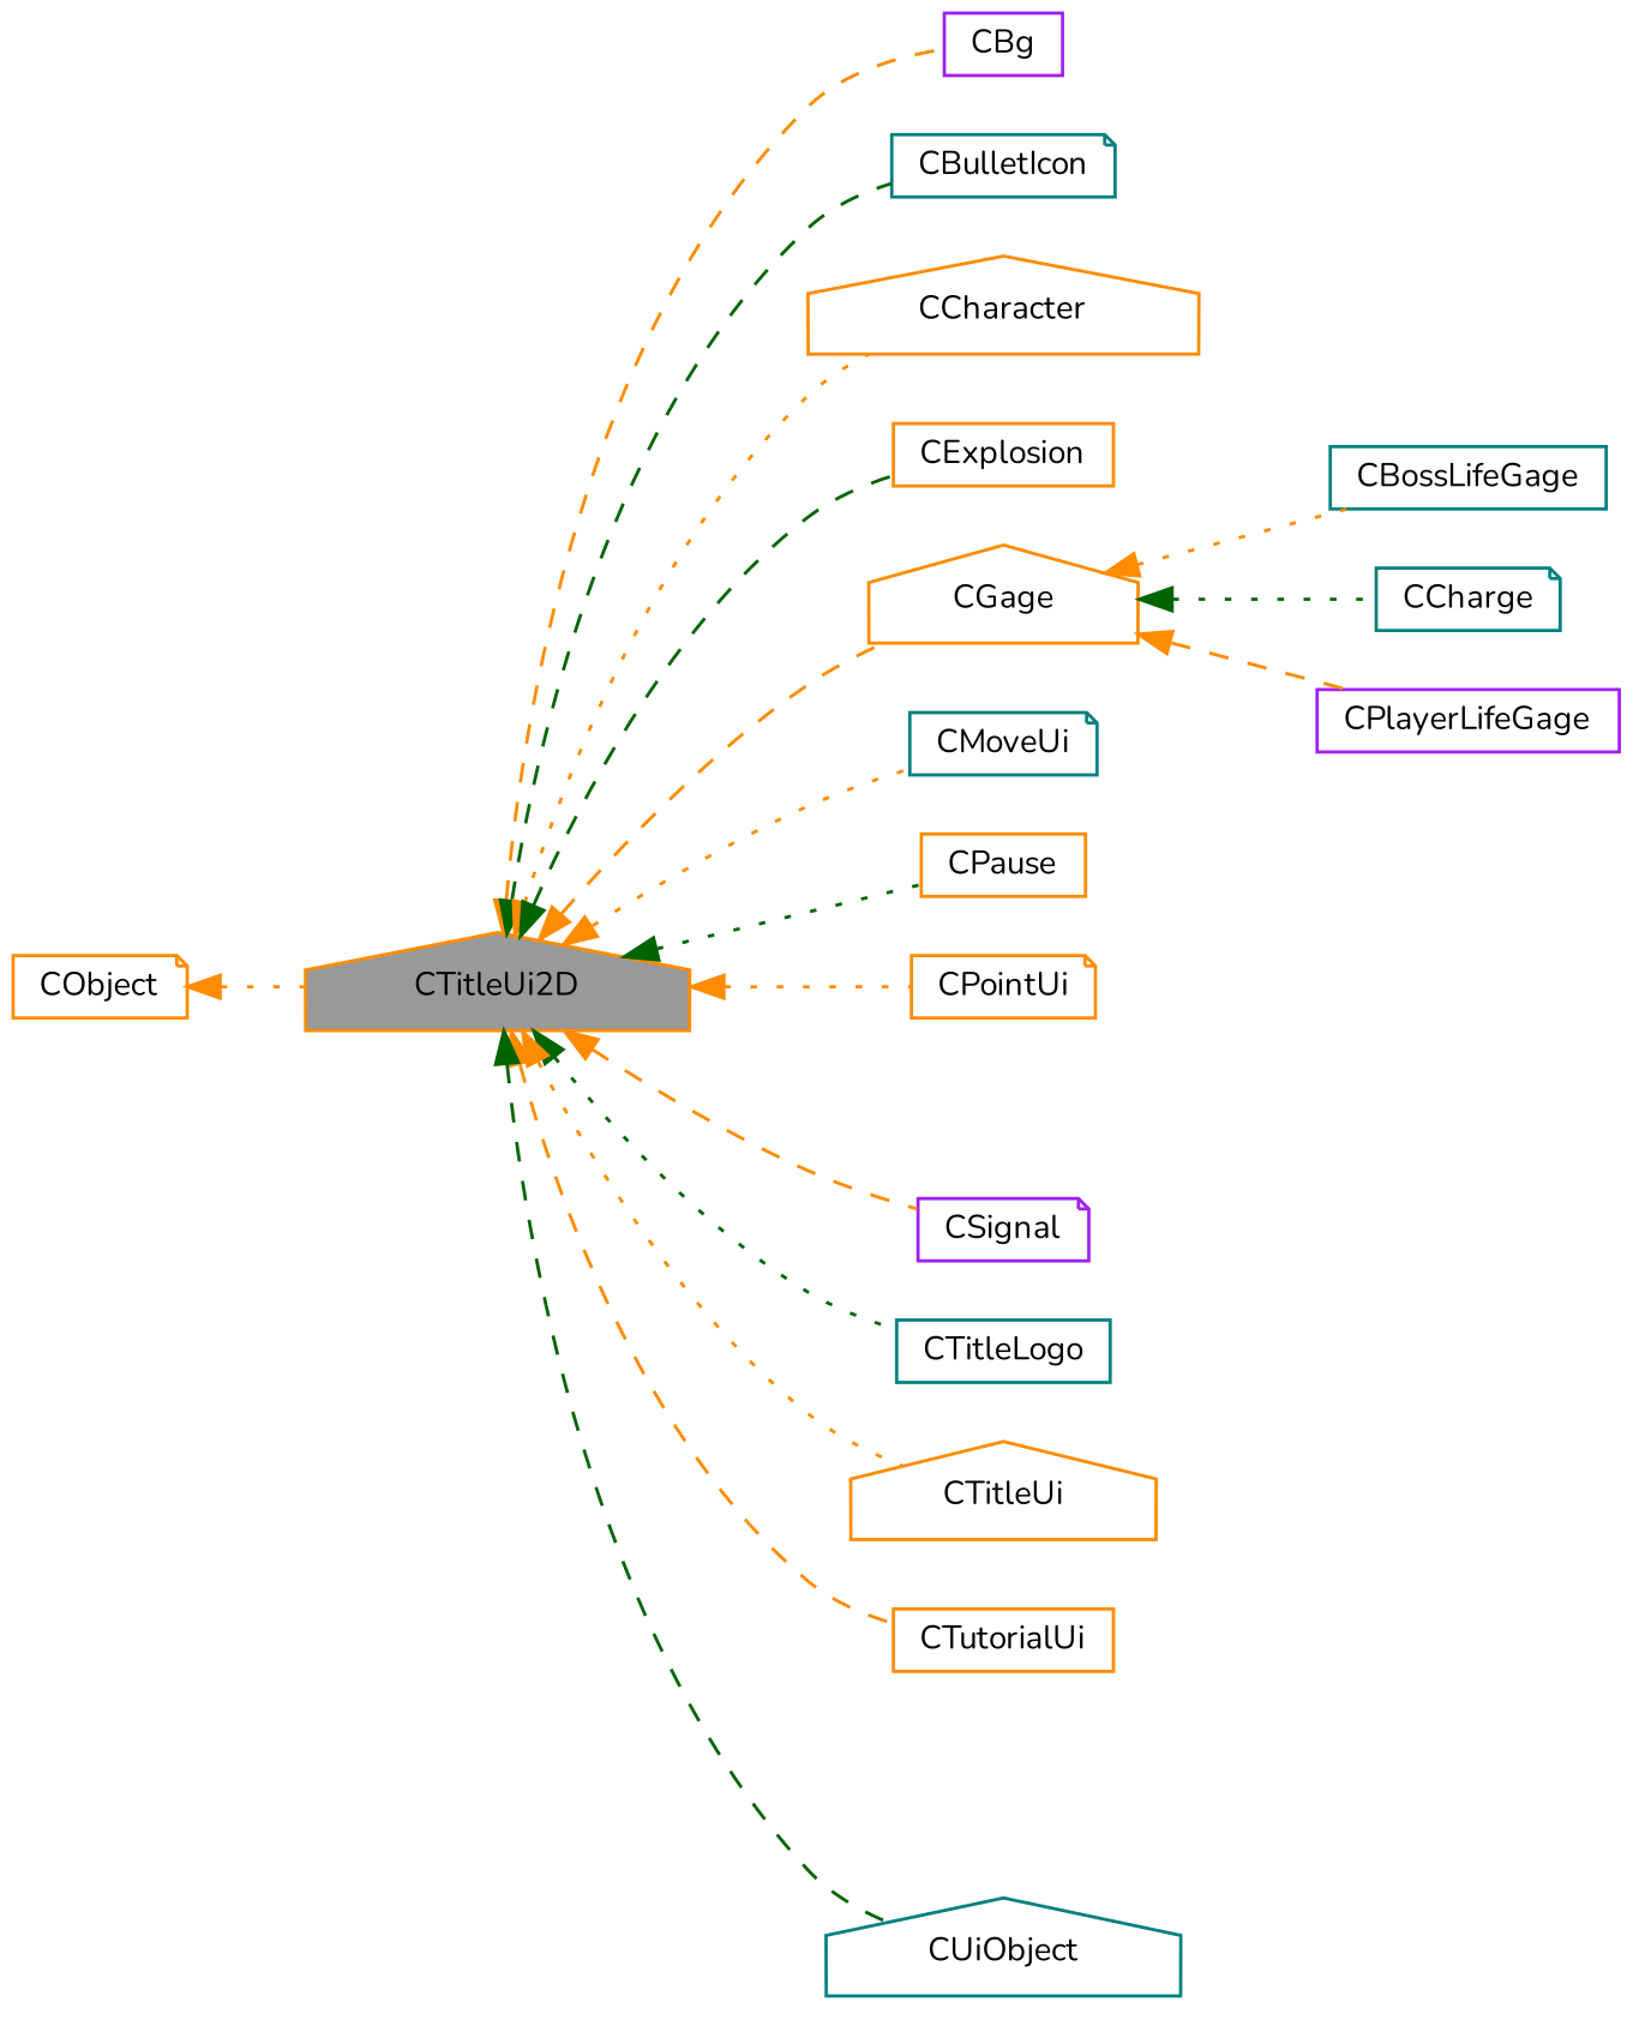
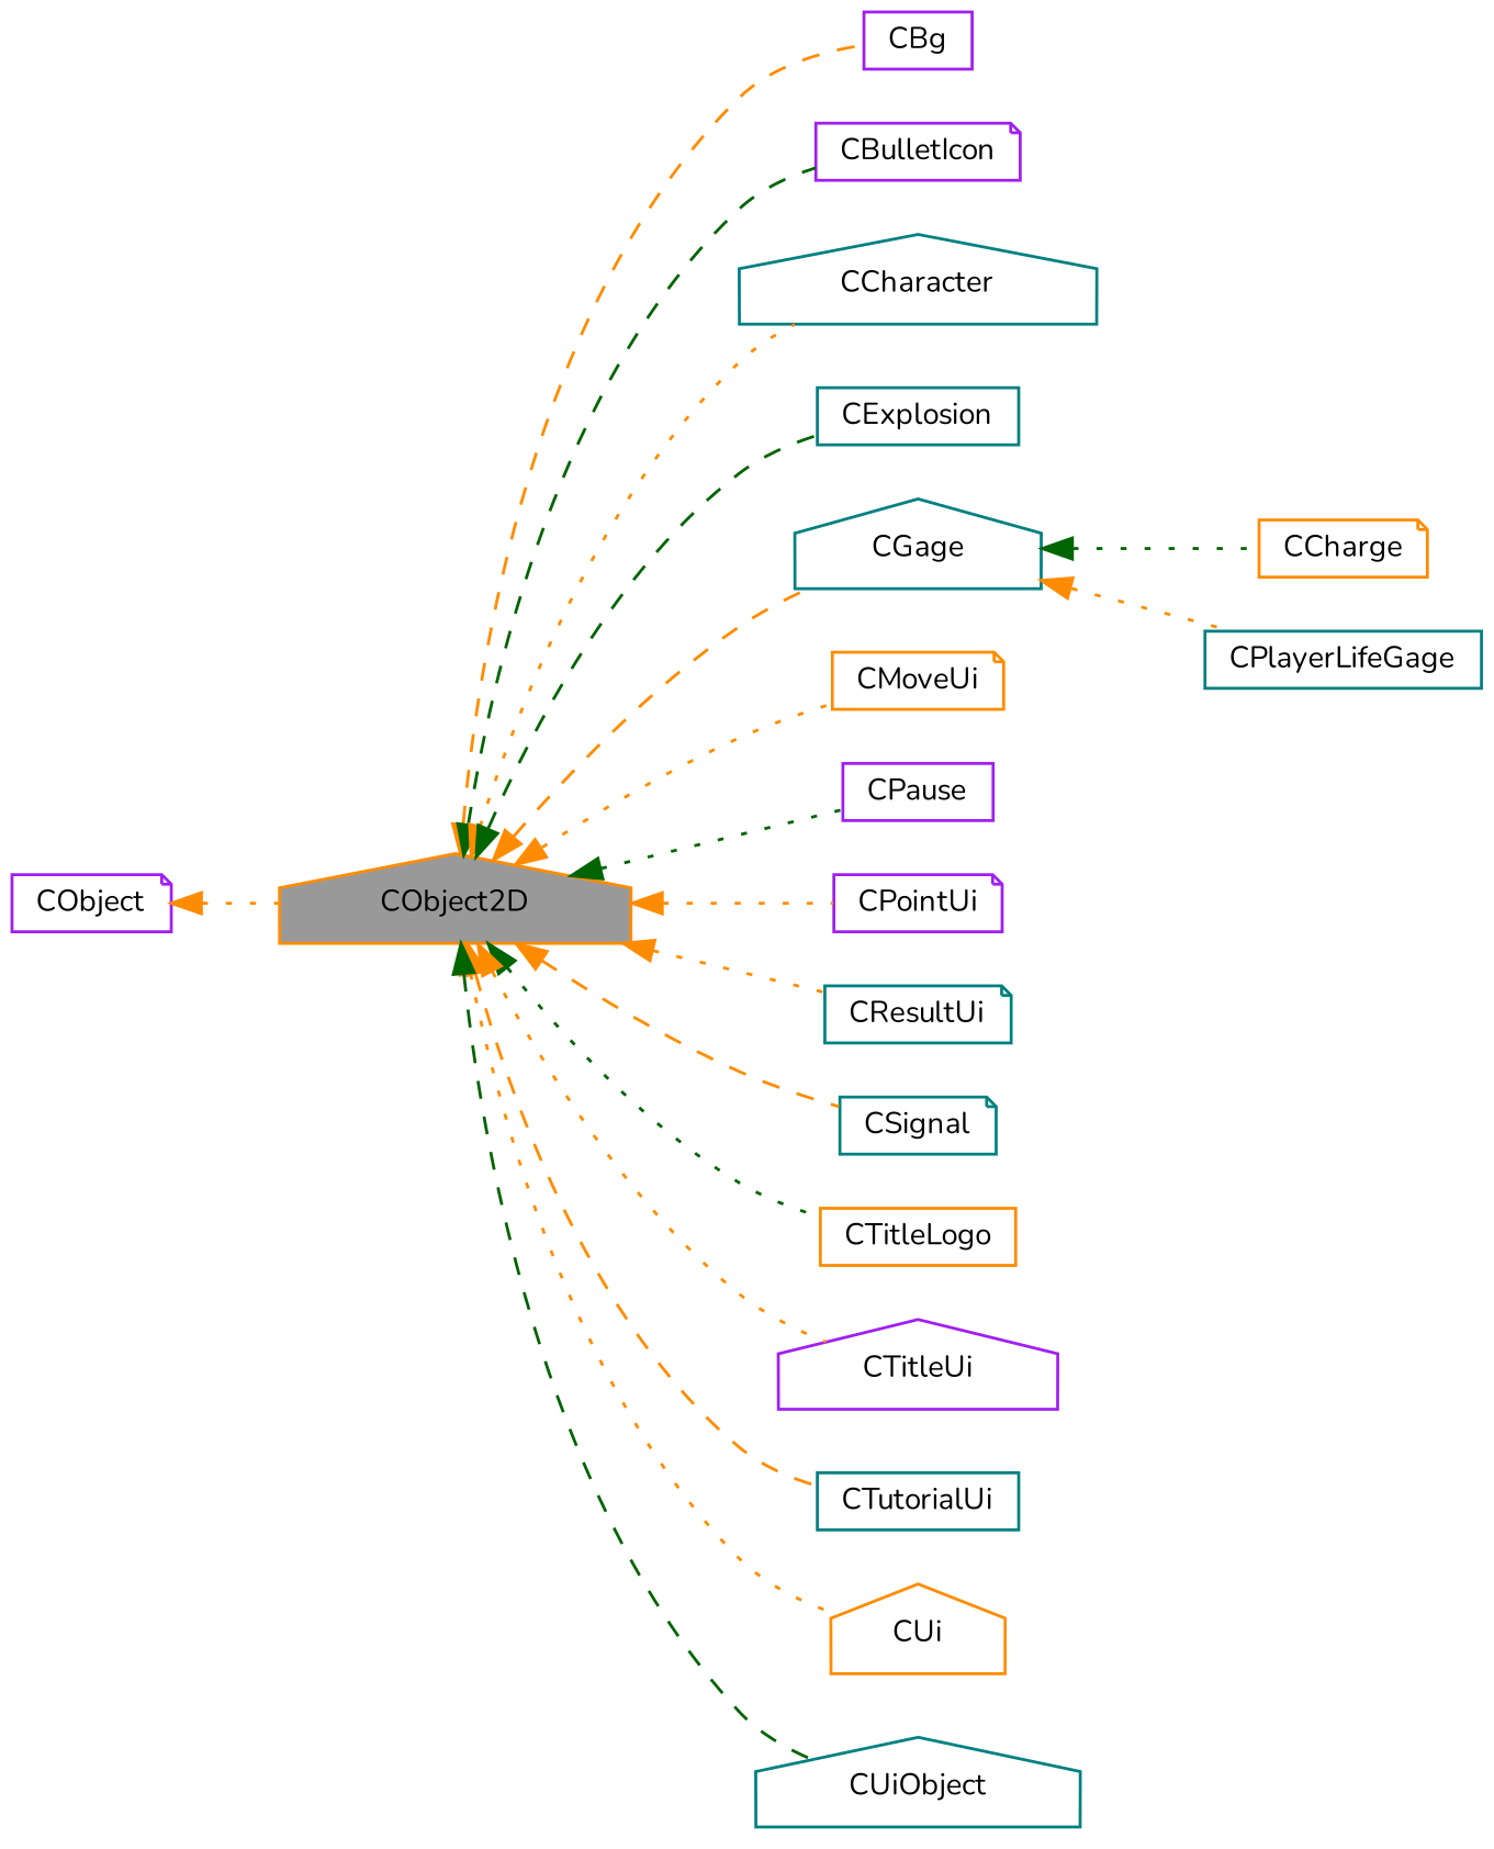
  digraph {
    fontname=Nunito
    rankdir=LR
    node [color=teal fillcolor=white fontname=Nunito fontsize=10 shape=box style=filled]
    edge [color=darkorange dir=back fontname=Nunito fontsize=10 labelfontname=Helvetica labelfontsize=10 style=dotted]
-   n1 [color=darkorange fillcolor=grey60 fontcolor=black height=0.2 label=CTitleUi2D shape=house width=0.4]
+   n1 [color=darkorange fillcolor=grey60 fontcolor=black height=0.2 label=CObject2D shape=house width=0.4]
    n2 [color=purple height=0.2 label=CBg width=0.4]
-   n3 [height=0.2 label=CBulletIcon shape=note width=0.4]
-   n4 [color=darkorange height=0.2 label=CCharacter shape=house width=0.4]
-   n5 [color=darkorange height=0.2 label=CExplosion width=0.4]
-   n6 [color=darkorange height=0.2 label=CGage shape=house width=0.4]
-   n7 [height=0.2 label=CMoveUi shape=note width=0.4]
-   n8 [color=darkorange height=0.2 label=CPause width=0.4]
-   n9 [color=darkorange height=0.2 label=CPointUi shape=note width=0.4]
-   n11 [color=purple height=0.2 label=CSignal shape=note width=0.4]
-   n12 [height=0.2 label=CTitleLogo width=0.4]
-   n13 [color=darkorange height=0.2 label=CTitleUi shape=house width=0.4]
-   n14 [color=darkorange height=0.2 label=CTutorialUi width=0.4]
+   n3 [color=purple height=0.2 label=CBulletIcon shape=note width=0.4]
+   n4 [height=0.2 label=CCharacter shape=house width=0.4]
+   n5 [height=0.2 label=CExplosion width=0.4]
+   n6 [height=0.2 label=CGage shape=house width=0.4]
+   n7 [color=darkorange height=0.2 label=CMoveUi shape=note width=0.4]
+   n8 [color=purple height=0.2 label=CPause width=0.4]
+   n9 [color=purple height=0.2 label=CPointUi shape=note width=0.4]
+   n10 [height=0.2 label=CResultUi shape=note width=0.4]
+   n11 [height=0.2 label=CSignal shape=note width=0.4]
+   n12 [color=darkorange height=0.2 label=CTitleLogo width=0.4]
+   n13 [color=purple height=0.2 label=CTitleUi shape=house width=0.4]
+   n14 [height=0.2 label=CTutorialUi width=0.4]
+   n15 [color=darkorange height=0.2 label=CUi shape=house width=0.4]
    n16 [height=0.2 label=CUiObject shape=house width=0.4]
-   n17 [height=0.2 label=CBossLifeGage width=0.4]
-   n18 [height=0.2 label=CCharge shape=note width=0.4]
-   n19 [color=purple height=0.2 label=CPlayerLifeGage width=0.4]
-   n20 [color=darkorange height=0.2 label=CObject shape=note width=0.4]
+   n18 [color=darkorange height=0.2 label=CCharge shape=note width=0.4]
+   n19 [height=0.2 label=CPlayerLifeGage width=0.4]
+   n20 [color=purple height=0.2 label=CObject shape=note width=0.4]
    n1 -> n2 [style=dashed]
    n1 -> n3 [color=darkgreen style=dashed]
    n1 -> n4
    n1 -> n5 [color=darkgreen style=dashed]
    n1 -> n6 [style=dashed]
    n1 -> n7
    n1 -> n8 [color=darkgreen]
    n1 -> n9
+   n1 -> n10
    n1 -> n11 [style=dashed]
    n1 -> n12 [color=darkgreen]
    n1 -> n13
    n1 -> n14 [style=dashed]
+   n1 -> n15
    n1 -> n16 [color=darkgreen style=dashed]
-   n6 -> n17
    n6 -> n18 [color=darkgreen]
-   n6 -> n19 [style=dashed]
+   n6 -> n19
    n20 -> n1
  }
